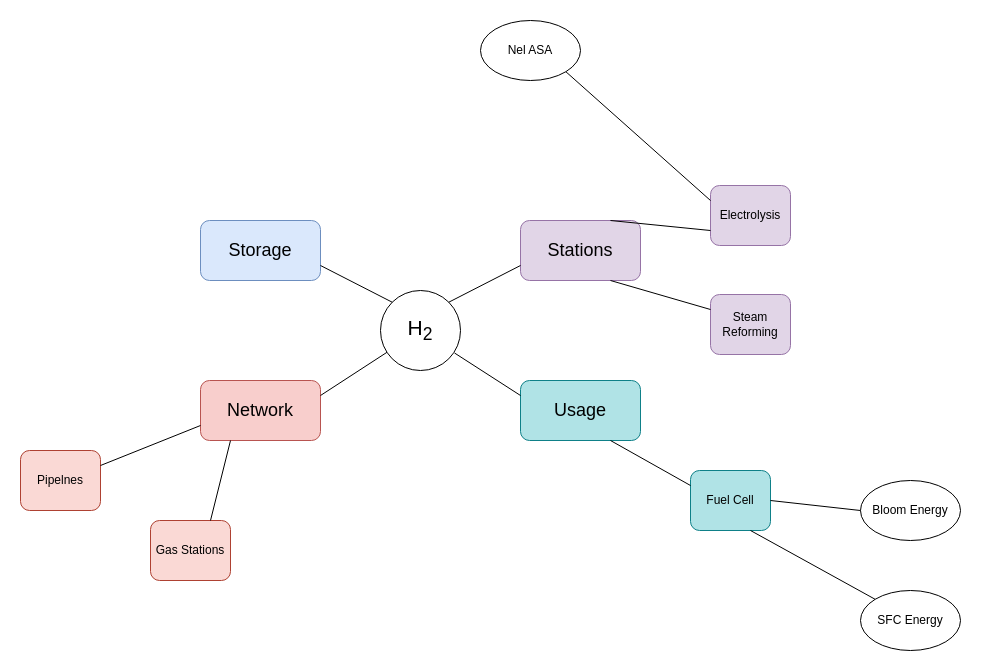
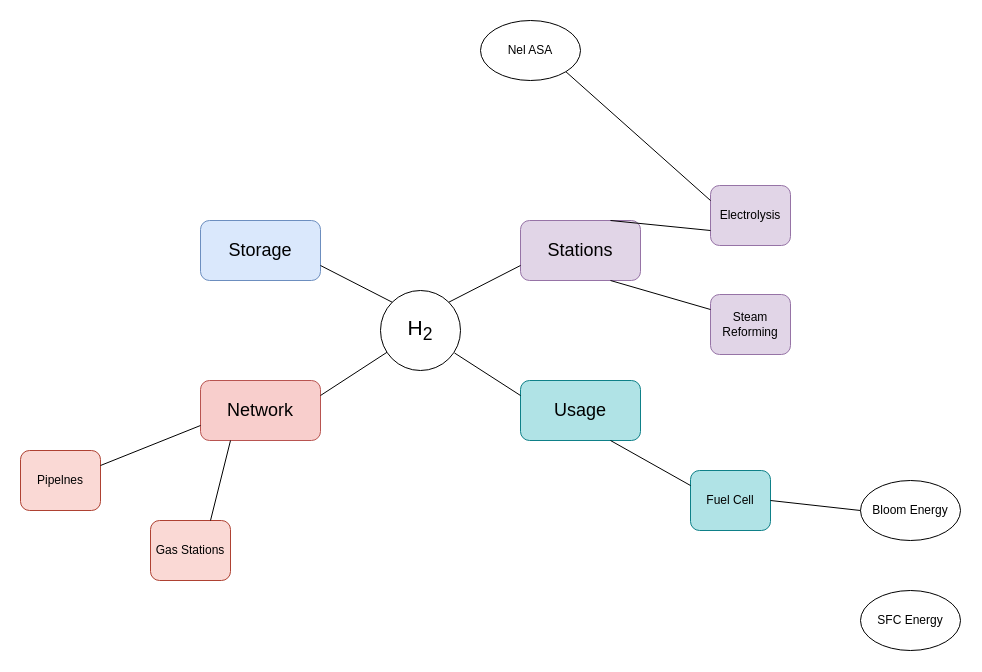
  <mxCell id="0" />
  <mxCell id="1" parent="0" />
  <mxCell id="2" value="&lt;font style=&quot;font-size: 21px&quot;&gt;H&lt;sub&gt;2&lt;/sub&gt;&lt;/font&gt;" style="ellipse;whiteSpace=wrap;html=1;aspect=fixed;" vertex="1" parent="1"><mxGeometry x="380" y="290" width="80" height="80" as="geometry" /></mxCell>
  <mxCell id="3" value="Stations" style="rounded=1;whiteSpace=wrap;html=1;fontSize=18;fillColor=#e1d5e7;strokeColor=#9673a6;" vertex="1" parent="1"><mxGeometry x="520" y="220" width="120" height="60" as="geometry" /></mxCell>
  <mxCell id="4" value="Storage" style="rounded=1;whiteSpace=wrap;html=1;fontSize=18;fillColor=#dae8fc;strokeColor=#6c8ebf;" vertex="1" parent="1"><mxGeometry x="200" y="220" width="120" height="60" as="geometry" /></mxCell>
  <mxCell id="5" value="Network" style="rounded=1;whiteSpace=wrap;html=1;fontSize=18;fillColor=#f8cecc;strokeColor=#b85450;" vertex="1" parent="1"><mxGeometry x="200" y="380" width="120" height="60" as="geometry" /></mxCell>
  <mxCell id="6" value="" style="endArrow=none;html=1;exitX=1;exitY=0;exitDx=0;exitDy=0;entryX=0;entryY=0.75;entryDx=0;entryDy=0;endFill=0;" edge="1" parent="1" source="2" target="3"><mxGeometry width="50" height="50" relative="1" as="geometry"><mxPoint x="390" y="450" as="sourcePoint" /><mxPoint x="440" y="400" as="targetPoint" /></mxGeometry></mxCell>
  <mxCell id="7" value="" style="endArrow=none;html=1;exitX=1;exitY=0.25;exitDx=0;exitDy=0;" edge="1" parent="1" source="5" target="2"><mxGeometry width="50" height="50" relative="1" as="geometry"><mxPoint x="390" y="450" as="sourcePoint" /><mxPoint x="440" y="400" as="targetPoint" /></mxGeometry></mxCell>
  <mxCell id="8" value="" style="endArrow=none;html=1;entryX=0;entryY=0;entryDx=0;entryDy=0;exitX=1;exitY=0.75;exitDx=0;exitDy=0;" edge="1" parent="1" source="4" target="2"><mxGeometry width="50" height="50" relative="1" as="geometry"><mxPoint x="390" y="450" as="sourcePoint" /><mxPoint x="440" y="400" as="targetPoint" /></mxGeometry></mxCell>
  <mxCell id="9" value="Nel ASA" style="ellipse;whiteSpace=wrap;html=1;" vertex="1" parent="1"><mxGeometry x="480" y="20" width="100" height="60" as="geometry" /></mxCell>
  <mxCell id="10" value="Pipelnes" style="rounded=1;whiteSpace=wrap;html=1;fillColor=#fad9d5;strokeColor=#ae4132;" vertex="1" parent="1"><mxGeometry x="20" y="450" width="80" height="60" as="geometry" /></mxCell>
  <mxCell id="11" value="Gas Stations" style="rounded=1;whiteSpace=wrap;html=1;fillColor=#fad9d5;strokeColor=#ae4132;" vertex="1" parent="1"><mxGeometry x="150" y="520" width="80" height="60" as="geometry" /></mxCell>
  <mxCell id="12" value="Electrolysis" style="rounded=1;whiteSpace=wrap;html=1;fillColor=#e1d5e7;strokeColor=#9673a6;" vertex="1" parent="1"><mxGeometry x="710" y="185" width="80" height="60" as="geometry" /></mxCell>
  <mxCell id="13" value="Usage" style="rounded=1;whiteSpace=wrap;html=1;fontSize=18;fillColor=#b0e3e6;strokeColor=#0e8088;" vertex="1" parent="1"><mxGeometry x="520" y="380" width="120" height="60" as="geometry" /></mxCell>
  <mxCell id="14" value="" style="endArrow=none;html=1;entryX=0;entryY=0.25;entryDx=0;entryDy=0;exitX=0.925;exitY=0.781;exitDx=0;exitDy=0;exitPerimeter=0;" edge="1" parent="1" source="2" target="13"><mxGeometry width="50" height="50" relative="1" as="geometry"><mxPoint x="450" y="350" as="sourcePoint" /><mxPoint x="440" y="290" as="targetPoint" /></mxGeometry></mxCell>
  <mxCell id="15" value="" style="endArrow=none;html=1;entryX=0;entryY=0.75;entryDx=0;entryDy=0;exitX=1;exitY=0.25;exitDx=0;exitDy=0;" edge="1" parent="1" source="10" target="5"><mxGeometry width="50" height="50" relative="1" as="geometry"><mxPoint x="140" y="470" as="sourcePoint" /><mxPoint x="190" y="420" as="targetPoint" /></mxGeometry></mxCell>
  <mxCell id="16" value="" style="endArrow=none;html=1;exitX=0.75;exitY=0;exitDx=0;exitDy=0;entryX=0.25;entryY=1;entryDx=0;entryDy=0;" edge="1" parent="1" source="11" target="5"><mxGeometry width="50" height="50" relative="1" as="geometry"><mxPoint x="190" y="500" as="sourcePoint" /><mxPoint x="240" y="450" as="targetPoint" /></mxGeometry></mxCell>
  <mxCell id="17" value="" style="endArrow=none;html=1;entryX=0;entryY=0.75;entryDx=0;entryDy=0;exitX=0.75;exitY=0;exitDx=0;exitDy=0;" edge="1" parent="1" source="3" target="12"><mxGeometry width="50" height="50" relative="1" as="geometry"><mxPoint x="610" y="220" as="sourcePoint" /><mxPoint x="660" y="170" as="targetPoint" /></mxGeometry></mxCell>
  <mxCell id="18" value="Fuel Cell" style="rounded=1;whiteSpace=wrap;html=1;fillColor=#b0e3e6;strokeColor=#0e8088;" vertex="1" parent="1"><mxGeometry x="690" y="470" width="80" height="60" as="geometry" /></mxCell>
  <mxCell id="19" value="" style="endArrow=none;html=1;fontSize=18;exitX=0.75;exitY=1;exitDx=0;exitDy=0;entryX=0;entryY=0.25;entryDx=0;entryDy=0;" edge="1" parent="1" source="13" target="18"><mxGeometry width="50" height="50" relative="1" as="geometry"><mxPoint x="680" y="450" as="sourcePoint" /><mxPoint x="730" y="400" as="targetPoint" /></mxGeometry></mxCell>
  <mxCell id="20" value="" style="endArrow=none;html=1;fontSize=18;exitX=1;exitY=1;exitDx=0;exitDy=0;entryX=0;entryY=0.25;entryDx=0;entryDy=0;" edge="1" parent="1" source="9" target="12"><mxGeometry width="50" height="50" relative="1" as="geometry"><mxPoint x="550" y="90" as="sourcePoint" /><mxPoint x="600" y="40" as="targetPoint" /></mxGeometry></mxCell>
  <mxCell id="21" value="SFC Energy" style="ellipse;whiteSpace=wrap;html=1;" vertex="1" parent="1"><mxGeometry x="860" y="590" width="100" height="60" as="geometry" /></mxCell>
- <mxCell id="22" value="" style="endArrow=none;html=1;fontSize=18;entryX=0;entryY=0;entryDx=0;entryDy=0;exitX=0.75;exitY=1;exitDx=0;exitDy=0;" edge="1" parent="1" source="18" target="21"><mxGeometry width="50" height="50" relative="1" as="geometry"><mxPoint x="770" y="620" as="sourcePoint" /><mxPoint x="820" y="570" as="targetPoint" /></mxGeometry></mxCell>
  <mxCell id="23" value="Bloom Energy" style="ellipse;whiteSpace=wrap;html=1;" vertex="1" parent="1"><mxGeometry x="860" y="480" width="100" height="60" as="geometry" /></mxCell>
  <mxCell id="24" value="" style="endArrow=none;html=1;fontSize=18;exitX=1;exitY=0.5;exitDx=0;exitDy=0;entryX=0;entryY=0.5;entryDx=0;entryDy=0;" edge="1" parent="1" source="18" target="23"><mxGeometry width="50" height="50" relative="1" as="geometry"><mxPoint x="800" y="490" as="sourcePoint" /><mxPoint x="850" y="440" as="targetPoint" /></mxGeometry></mxCell>
  <mxCell id="25" value="Steam Reforming" style="rounded=1;whiteSpace=wrap;html=1;fillColor=#e1d5e7;strokeColor=#9673a6;" vertex="1" parent="1"><mxGeometry x="710" y="294" width="80" height="60" as="geometry" /></mxCell>
  <mxCell id="26" value="" style="endArrow=none;html=1;fontSize=18;entryX=0;entryY=0.25;entryDx=0;entryDy=0;exitX=0.75;exitY=1;exitDx=0;exitDy=0;" edge="1" parent="1" source="3" target="25"><mxGeometry width="50" height="50" relative="1" as="geometry"><mxPoint x="610" y="280" as="sourcePoint" /><mxPoint x="680" y="320" as="targetPoint" /></mxGeometry></mxCell>
